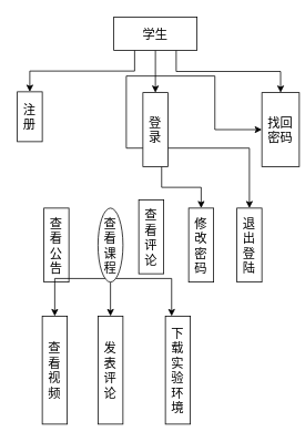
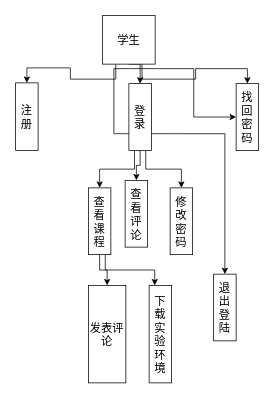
  <mxCell id="0" />
  <mxCell id="1" parent="0" />
  <mxCell id="2" style="edgeStyle=orthogonalEdgeStyle;rounded=0;orthogonalLoop=1;jettySize=auto;html=1;exitX=0.25;exitY=1;exitDx=0;exitDy=0;entryX=0.5;entryY=0;entryDx=0;entryDy=0;fontSize=15;" edge="1" parent="1" source="5" target="6"><mxGeometry relative="1" as="geometry" /></mxCell>
  <mxCell id="3" style="edgeStyle=orthogonalEdgeStyle;rounded=0;orthogonalLoop=1;jettySize=auto;html=1;exitX=0.5;exitY=1;exitDx=0;exitDy=0;entryX=0.5;entryY=0;entryDx=0;entryDy=0;fontSize=15;" edge="1" parent="1" source="5" target="12"><mxGeometry relative="1" as="geometry" /></mxCell>
  <mxCell id="4" style="edgeStyle=orthogonalEdgeStyle;rounded=0;orthogonalLoop=1;jettySize=auto;html=1;exitX=0.75;exitY=1;exitDx=0;exitDy=0;entryX=0.5;entryY=0;entryDx=0;entryDy=0;fontSize=15;" edge="1" parent="1" source="5" target="13"><mxGeometry relative="1" as="geometry" /></mxCell>
- <mxCell id="5" value="学生" style="rounded=0;whiteSpace=wrap;html=1;fontSize=15;" vertex="1" parent="1"><mxGeometry x="136" y="20" width="100" height="40" as="geometry" /></mxCell>
- <mxCell id="6" value="注册" style="rounded=0;whiteSpace=wrap;html=1;fontSize=15;" vertex="1" parent="1"><mxGeometry x="20" y="110" width="30" height="60" as="geometry" /></mxCell>
+ <mxCell id="5" value="学生" style="rounded=0;whiteSpace=wrap;html=1;fontSize=15;" vertex="1" parent="1"><mxGeometry x="136" y="20" width="70" height="65" as="geometry" /></mxCell>
+ <mxCell id="6" value="注册" style="rounded=0;whiteSpace=wrap;html=1;fontSize=15;" vertex="1" parent="1"><mxGeometry x="20" y="110" width="30" height="90" as="geometry" /></mxCell>
  <mxCell id="7" style="edgeStyle=orthogonalEdgeStyle;rounded=0;orthogonalLoop=1;jettySize=auto;html=1;exitX=0;exitY=0.75;exitDx=0;exitDy=0;fontSize=15;" edge="1" parent="1" source="12" target="13"><mxGeometry relative="1" as="geometry" /></mxCell>
+ <mxCell id="8" style="edgeStyle=orthogonalEdgeStyle;rounded=0;orthogonalLoop=1;jettySize=auto;html=1;exitX=0.25;exitY=1;exitDx=0;exitDy=0;entryX=0.5;entryY=0;entryDx=0;entryDy=0;fontSize=15;" edge="1" parent="1" source="12" target="18"><mxGeometry relative="1" as="geometry" /></mxCell>
+ <mxCell id="9" style="edgeStyle=orthogonalEdgeStyle;rounded=0;orthogonalLoop=1;jettySize=auto;html=1;exitX=0.5;exitY=1;exitDx=0;exitDy=0;entryX=0.5;entryY=0;entryDx=0;entryDy=0;fontSize=15;" edge="1" parent="1" source="12" target="19"><mxGeometry relative="1" as="geometry" /></mxCell>
  <mxCell id="10" style="edgeStyle=orthogonalEdgeStyle;rounded=0;orthogonalLoop=1;jettySize=auto;html=1;exitX=0.75;exitY=1;exitDx=0;exitDy=0;entryX=0.5;entryY=0;entryDx=0;entryDy=0;fontSize=15;" edge="1" parent="1" source="12" target="20"><mxGeometry relative="1" as="geometry" /></mxCell>
  <mxCell id="11" style="edgeStyle=orthogonalEdgeStyle;rounded=0;orthogonalLoop=1;jettySize=auto;html=1;exitX=1;exitY=0.75;exitDx=0;exitDy=0;entryX=0.5;entryY=0;entryDx=0;entryDy=0;fontSize=15;" edge="1" parent="1" source="12" target="24"><mxGeometry relative="1" as="geometry" /></mxCell>
  <mxCell id="12" value="登录" style="rounded=0;whiteSpace=wrap;html=1;fontSize=15;" vertex="1" parent="1"><mxGeometry x="171" y="111" width="30" height="89" as="geometry" /></mxCell>
- <mxCell id="13" value="找回密码" style="rounded=0;whiteSpace=wrap;html=1;fontSize=15;" vertex="1" parent="1"><mxGeometry x="314" y="111" width="45" height="89" as="geometry" /></mxCell>
- <mxCell id="14" value="查看公告" style="rounded=0;whiteSpace=wrap;html=1;fontSize=15;" vertex="1" parent="1"><mxGeometry x="52" y="250" width="30" height="89" as="geometry" /></mxCell>
+ <mxCell id="13" value="找回密码" style="rounded=0;whiteSpace=wrap;html=1;fontSize=15;" vertex="1" parent="1"><mxGeometry x="314" y="111" width="30" height="89" as="geometry" /></mxCell>
  <mxCell id="15" style="edgeStyle=orthogonalEdgeStyle;rounded=0;orthogonalLoop=1;jettySize=auto;html=1;exitX=0.5;exitY=1;exitDx=0;exitDy=0;entryX=0.5;entryY=0;entryDx=0;entryDy=0;fontSize=15;" edge="1" parent="1" source="18" target="22"><mxGeometry relative="1" as="geometry" /></mxCell>
  <mxCell id="16" style="edgeStyle=orthogonalEdgeStyle;rounded=0;orthogonalLoop=1;jettySize=auto;html=1;exitX=0.75;exitY=1;exitDx=0;exitDy=0;entryX=0.25;entryY=0;entryDx=0;entryDy=0;fontSize=15;" edge="1" parent="1" source="18" target="23"><mxGeometry relative="1" as="geometry" /></mxCell>
- <mxCell id="17" style="edgeStyle=orthogonalEdgeStyle;rounded=0;orthogonalLoop=1;jettySize=auto;html=1;exitX=0.25;exitY=1;exitDx=0;exitDy=0;entryX=0.5;entryY=0;entryDx=0;entryDy=0;fontSize=15;" edge="1" parent="1" source="18" target="21"><mxGeometry relative="1" as="geometry" /></mxCell>
- <mxCell id="18" value="查看课程" style="ellipse;whiteSpace=wrap;html=1;fontSize=15;" vertex="1" parent="1"><mxGeometry x="117" y="250" width="30" height="89" as="geometry" /></mxCell>
+ <mxCell id="18" value="查看课程" style="rounded=0;whiteSpace=wrap;html=1;fontSize=15;" vertex="1" parent="1"><mxGeometry x="117" y="250" width="30" height="89" as="geometry" /></mxCell>
  <mxCell id="19" value="查看评论" style="rounded=0;whiteSpace=wrap;html=1;fontSize=15;" vertex="1" parent="1"><mxGeometry x="166" y="240" width="30" height="89" as="geometry" /></mxCell>
  <mxCell id="20" value="修改密码" style="rounded=0;whiteSpace=wrap;html=1;fontSize=15;" vertex="1" parent="1"><mxGeometry x="226" y="250" width="30" height="89" as="geometry" /></mxCell>
- <mxCell id="21" value="查看视频" style="rounded=0;whiteSpace=wrap;html=1;fontSize=15;" vertex="1" parent="1"><mxGeometry x="50" y="380" width="30" height="130" as="geometry" /></mxCell>
- <mxCell id="22" value="发表评论" style="rounded=0;whiteSpace=wrap;html=1;fontSize=15;" vertex="1" parent="1"><mxGeometry x="117" y="380" width="30" height="130" as="geometry" /></mxCell>
+ <mxCell id="22" value="发表评论" style="rounded=0;whiteSpace=wrap;html=1;fontSize=15;" vertex="1" parent="1"><mxGeometry x="117" y="380" width="50" height="130" as="geometry" /></mxCell>
  <mxCell id="23" value="下载实验环境" style="rounded=0;whiteSpace=wrap;html=1;fontSize=15;" vertex="1" parent="1"><mxGeometry x="198" y="380" width="30" height="130" as="geometry" /></mxCell>
- <mxCell id="24" value="退出登陆" style="rounded=0;whiteSpace=wrap;html=1;fontSize=15;" vertex="1" parent="1"><mxGeometry x="284" y="250" width="30" height="89" as="geometry" /></mxCell>
+ <mxCell id="24" value="退出登陆" style="rounded=0;whiteSpace=wrap;html=1;fontSize=15;" vertex="1" parent="1"><mxGeometry x="284" y="365" width="30" height="89" as="geometry" /></mxCell>
